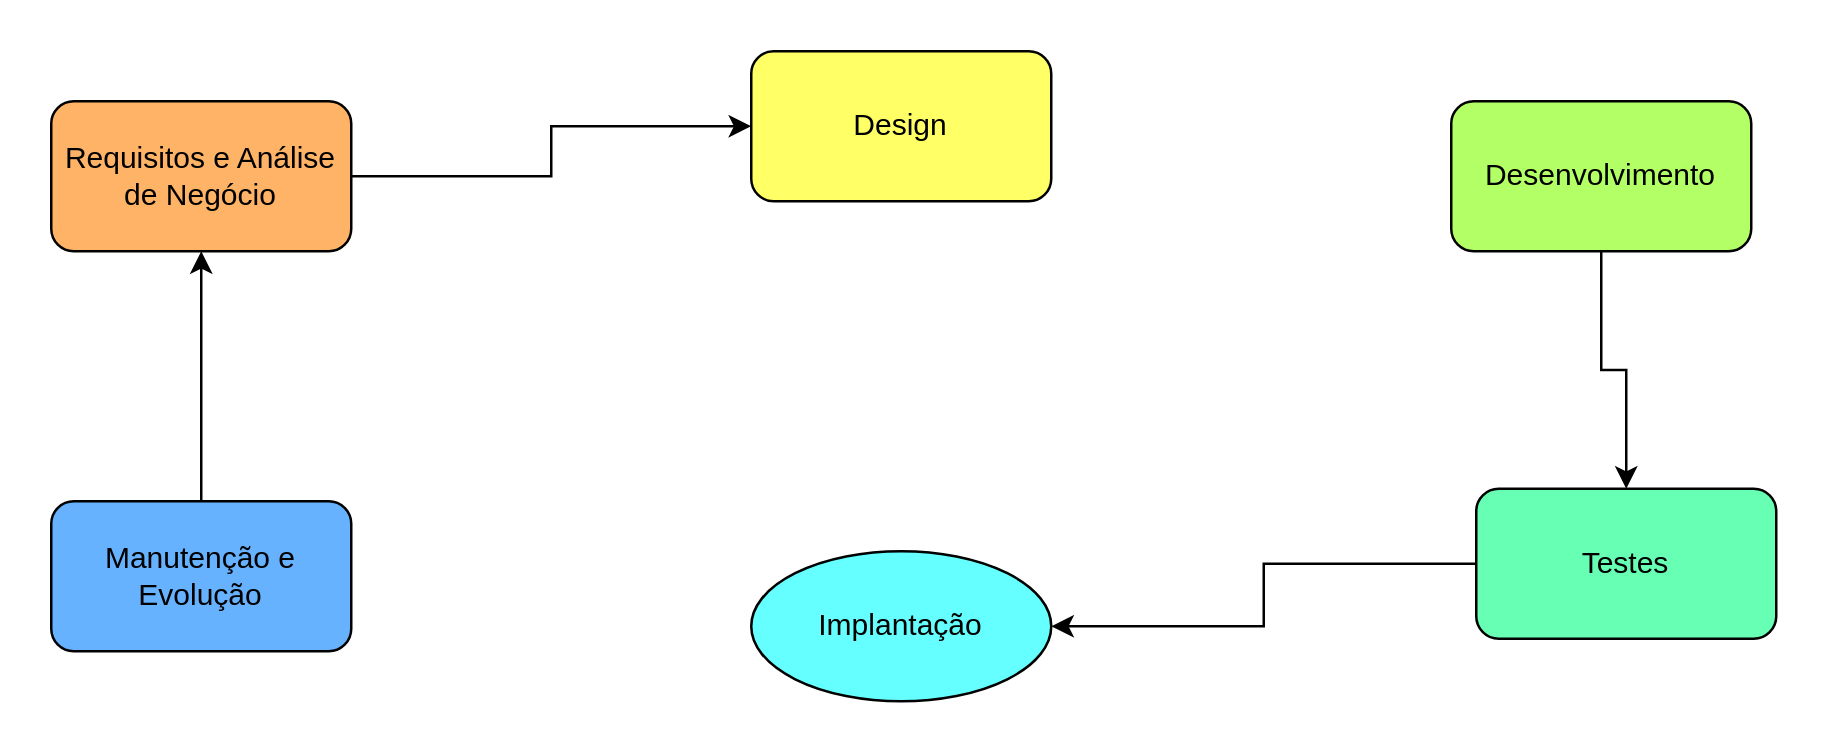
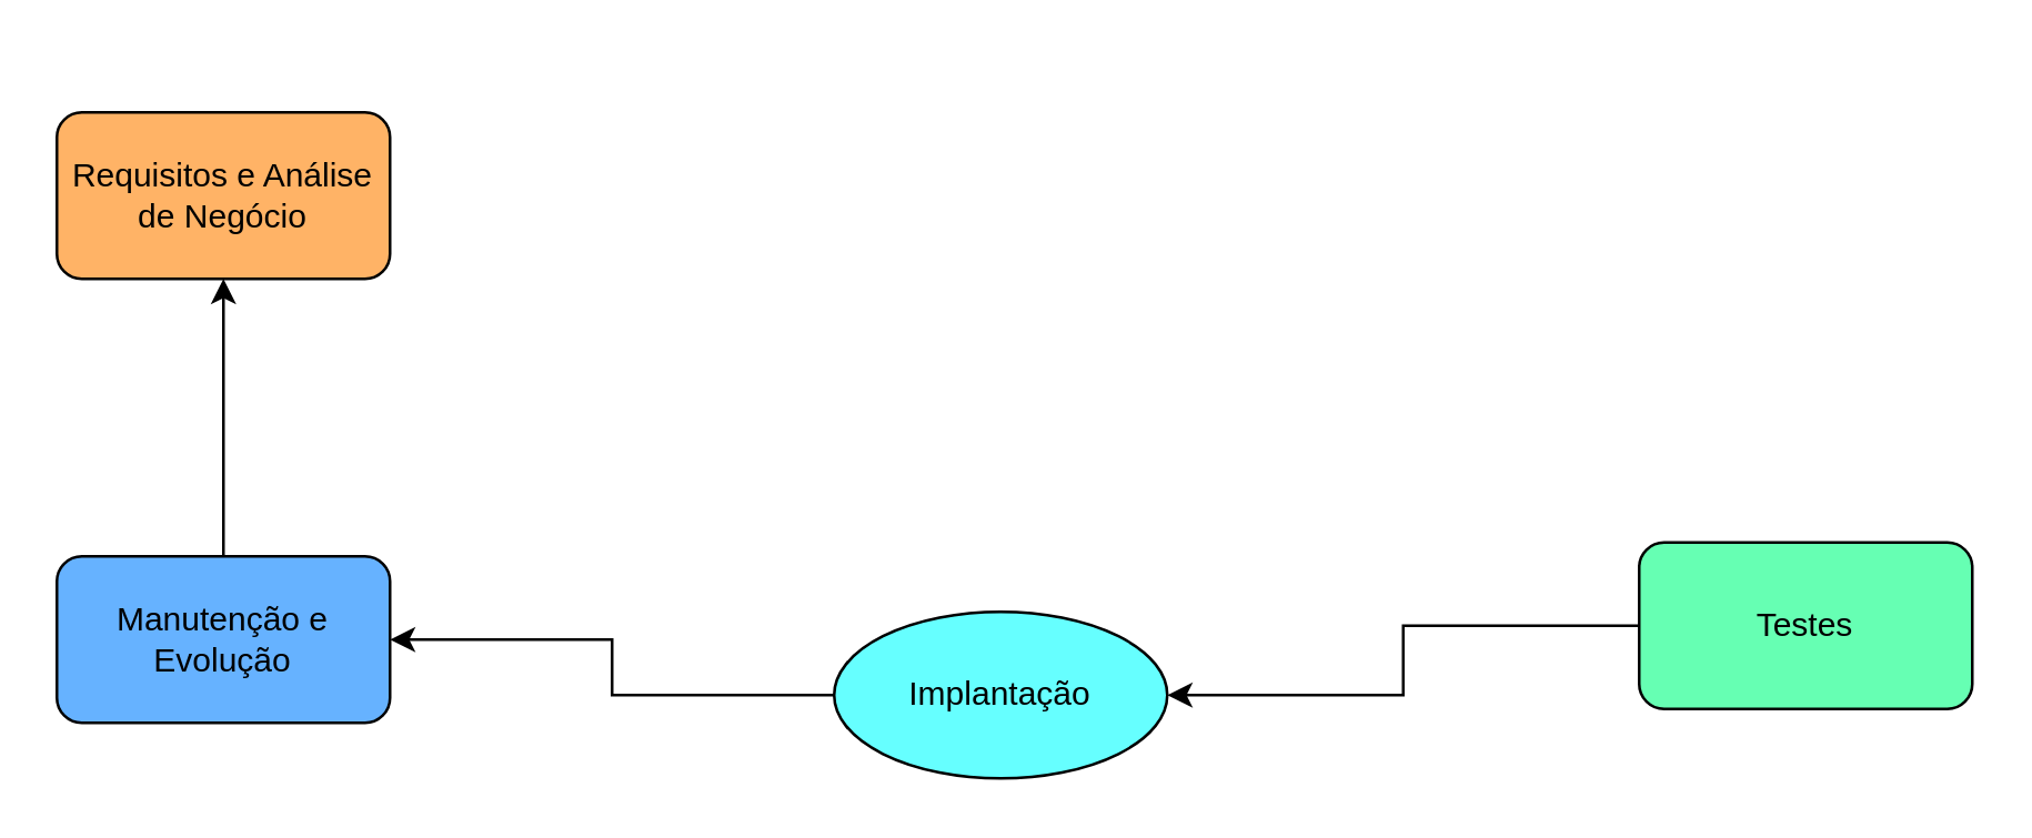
  <mxCell id="0" />
  <mxCell id="1" parent="0" />
- <mxCell id="2" value="Design" style="rounded=1;whiteSpace=wrap;html=1;fillColor=#FFFF66;" parent="1" vertex="1"><mxGeometry x="300" y="20" width="120" height="60" as="geometry" /></mxCell>
- <mxCell id="3" style="edgeStyle=orthogonalEdgeStyle;rounded=0;orthogonalLoop=1;jettySize=auto;html=1;" parent="1" source="4" target="6" edge="1"><mxGeometry relative="1" as="geometry" /></mxCell>
- <mxCell id="4" value="Desenvolvimento" style="rounded=1;whiteSpace=wrap;html=1;fillColor=#B3FF66;" parent="1" vertex="1"><mxGeometry x="580" y="40" width="120" height="60" as="geometry" /></mxCell>
  <mxCell id="5" style="edgeStyle=orthogonalEdgeStyle;rounded=0;orthogonalLoop=1;jettySize=auto;html=1;entryX=1;entryY=0.5;entryDx=0;entryDy=0;" parent="1" source="6" target="10" edge="1"><mxGeometry relative="1" as="geometry" /></mxCell>
  <mxCell id="6" value="Testes" style="rounded=1;whiteSpace=wrap;html=1;fillColor=#66FFB3;" parent="1" vertex="1"><mxGeometry x="590" y="195" width="120" height="60" as="geometry" /></mxCell>
- <mxCell id="7" value="" style="edgeStyle=orthogonalEdgeStyle;rounded=0;orthogonalLoop=1;jettySize=auto;html=1;entryX=0;entryY=0.5;entryDx=0;entryDy=0;" parent="1" source="8" target="2" edge="1"><mxGeometry relative="1" as="geometry" /></mxCell>
  <mxCell id="8" value="Requisitos e Análise de Negócio" style="rounded=1;whiteSpace=wrap;html=1;fillColor=#FFB366;" parent="1" vertex="1"><mxGeometry x="20" y="40" width="120" height="60" as="geometry" /></mxCell>
+ <mxCell id="9" style="edgeStyle=orthogonalEdgeStyle;rounded=0;orthogonalLoop=1;jettySize=auto;html=1;entryX=1;entryY=0.5;entryDx=0;entryDy=0;" parent="1" source="10" target="12" edge="1"><mxGeometry relative="1" as="geometry" /></mxCell>
  <mxCell id="10" value="Implantação" style="ellipse;whiteSpace=wrap;html=1;fillColor=#66FFFF;" parent="1" vertex="1"><mxGeometry x="300" y="220" width="120" height="60" as="geometry" /></mxCell>
  <mxCell id="11" style="edgeStyle=orthogonalEdgeStyle;rounded=0;orthogonalLoop=1;jettySize=auto;html=1;" parent="1" source="12" target="8" edge="1"><mxGeometry relative="1" as="geometry" /></mxCell>
  <mxCell id="12" value="Manutenção e Evolução" style="rounded=1;whiteSpace=wrap;html=1;fillColor=#66B2FF;" parent="1" vertex="1"><mxGeometry x="20" y="200" width="120" height="60" as="geometry" /></mxCell>
